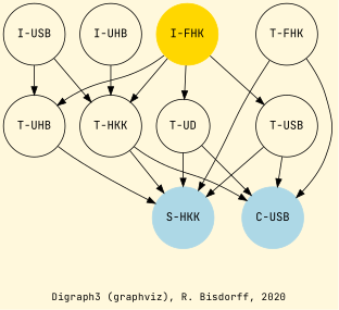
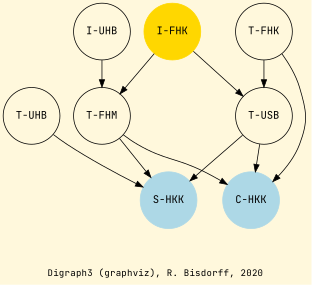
  digraph {
    bgcolor=cornsilk
    fontname="JetBrains Mono"
    fontsize=12
    label="\nDigraph3 (graphviz), R. Bisdorff, 2020"
    node [fontname="JetBrains Mono" shape=circle]
    edge [color=black dir=forward fontname="JetBrains Mono"]
    n1 [color=gold label="I-FHK" style=filled]
    n2 [label="T-FHK"]
-   n3 [label="I-USB"]
    n4 [label="I-UHB"]
    n5 [label="T-UHB"]
-   n6 [label="T-UD"]
-   n7 [label="T-HKK"]
+   n7 [label="T-FHM"]
    n8 [label="T-USB"]
    n9 [color=lightblue label="S-HKK" style=filled]
-   n10 [color=lightblue label="C-USB" style=filled]
+   n10 [color=lightblue label="C-HKK" style=filled]
    subgraph sub_1 {
      rank=0
      n1
    }
    subgraph sub_2 {
      rank=1
      n2
-     n3
      n4
    }
    subgraph sub_3 {
      rank=2
      n5
    }
    subgraph sub_4 {
      rank=3
      n5
-     n6
      n7
      n8
    }
    subgraph sub_5 {
      rank=4
      n9
      n10
    }
-   n1 -> n5
-   n1 -> n6
    n1 -> n7
    n1 -> n8
-   n2 -> n9
+   n2 -> n8
    n2 -> n10
-   n3 -> n5
-   n3 -> n7
    n4 -> n7
    n5 -> n9
-   n6 -> n9
-   n6 -> n10
    n7 -> n9
    n7 -> n10
    n8 -> n9
    n8 -> n10
  }
